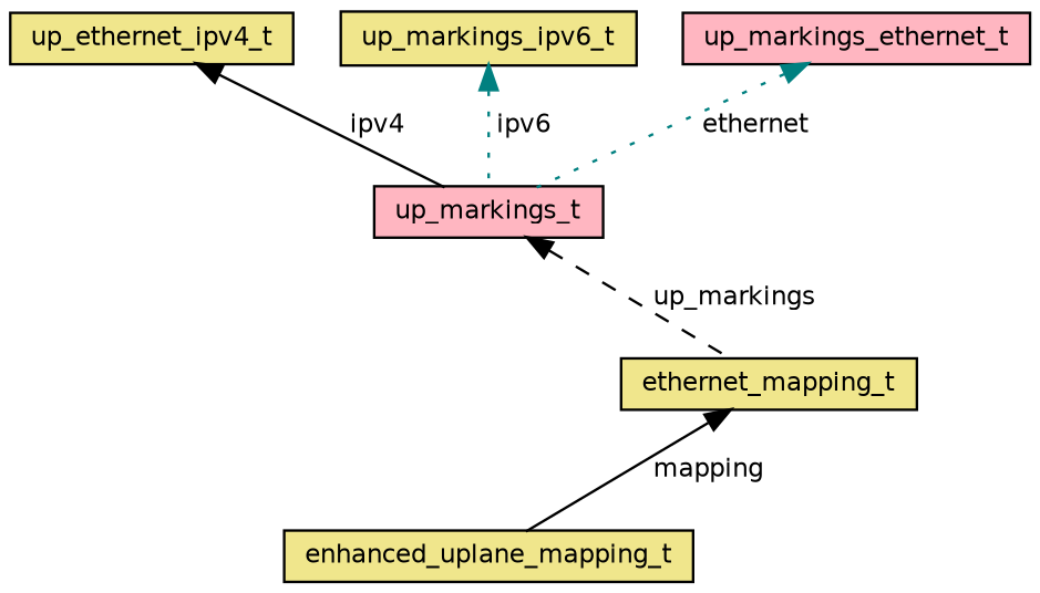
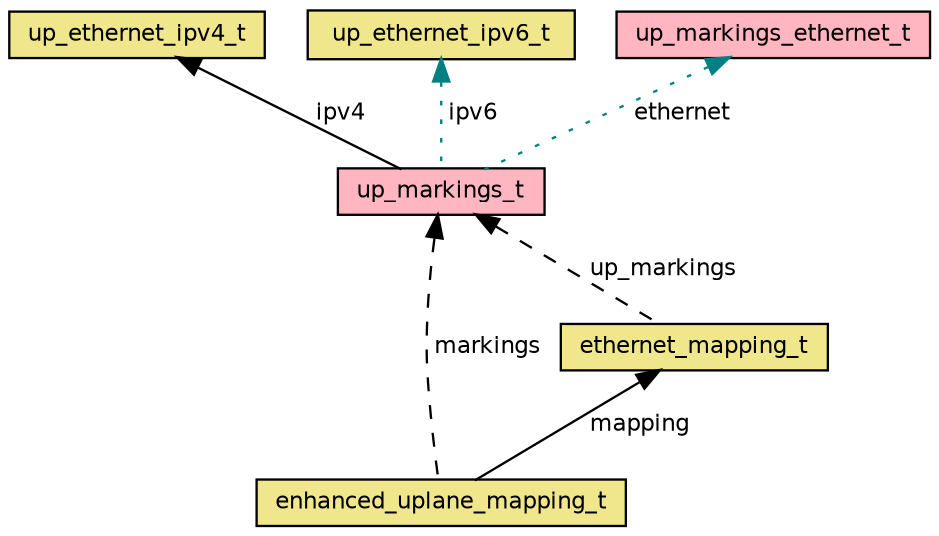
  digraph {
    node [color=black fillcolor=khaki fontname=Helvetica fontsize=10 shape=record style=filled]
    edge [color=black dir=back fontname=Helvetica fontsize=10 labelfontname=Helvetica labelfontsize=10 style=solid]
    n1 [fontcolor=black height=0.2 label=enhanced_uplane_mapping_t width=0.4]
    n2 [height=0.2 label=ethernet_mapping_t width=0.4]
    n3 [fillcolor=lightpink height=0.2 label=up_markings_t width=0.4]
    n4 [height=0.2 label=up_ethernet_ipv4_t width=0.4]
-   n5 [height=0.2 label=up_markings_ipv6_t width=0.4]
+   n5 [height=0.2 label=up_ethernet_ipv6_t width=0.4]
    n6 [fillcolor=lightpink height=0.2 label=up_markings_ethernet_t width=0.4]
    n2 -> n1 [label=" mapping"]
+   n3 -> n1 [label=" markings" style=dashed]
    n3 -> n2 [label=" up_markings" style=dashed]
    n4 -> n3 [label=" ipv4"]
    n5 -> n3 [color=teal label=" ipv6" style=dotted]
    n6 -> n3 [color=teal label=" ethernet" style=dotted]
  }
